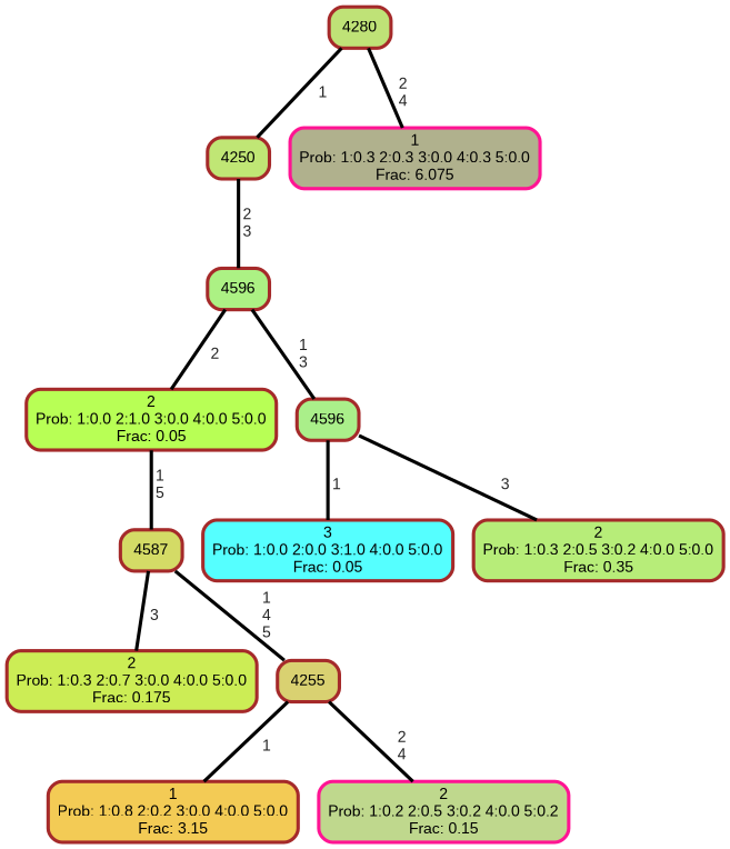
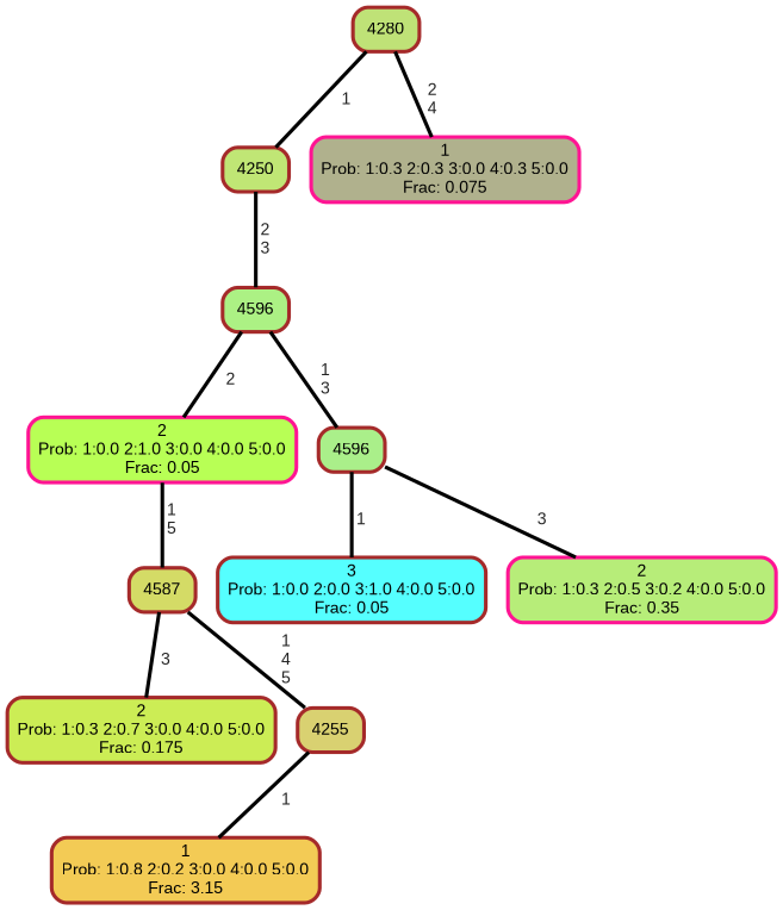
  graph {
    fontname="Liberation Sans"
    ranksep="0 equally"
    splines=straight
    node [color=brown fontcolor=black fontname="Liberation Sans" penwidth=3 shape=box style="filled, rounded"]
    edge [color=black fontcolor=grey14 fontname="Liberation Sans" fontweight=bold penwidth=3]
-   n1 [fillcolor="#b8ff55" label="2\nProb: 1:0.0 2:1.0 3:0.0 4:0.0 5:0.0\nFrac: 0.05"]
+   n1 [color=deeppink fillcolor="#b8ff55" label="2\nProb: 1:0.0 2:1.0 3:0.0 4:0.0 5:0.0\nFrac: 0.05"]
    n2 [fillcolor="#d4db66" label=4587]
    n3 [fillcolor="#acf184" label=4596]
    n4 [fillcolor="#aaef8a" label=4596]
    n5 [fillcolor="#55ffff" label="3\nProb: 1:0.0 2:0.0 3:1.0 4:0.0 5:0.0\nFrac: 0.05"]
-   n6 [fillcolor="#b7ed79" label="2\nProb: 1:0.3 2:0.5 3:0.2 4:0.0 5:0.0\nFrac: 0.35"]
+   n6 [color=deeppink fillcolor="#b7ed79" label="2\nProb: 1:0.3 2:0.5 3:0.2 4:0.0 5:0.0\nFrac: 0.35"]
    n7 [fillcolor="#c0e675" label=4250]
    n8 [fillcolor="#cced55" label="2\nProb: 1:0.3 2:0.7 3:0.0 4:0.0 5:0.0\nFrac: 0.175"]
    n9 [fillcolor="#d9d171" label=4255]
    n10 [fillcolor="#f3cb55" label="1\nProb: 1:0.8 2:0.2 3:0.0 4:0.0 5:0.0\nFrac: 3.15"]
-   n11 [color=deeppink fillcolor="#bfd88d" label="2\nProb: 1:0.2 2:0.5 3:0.2 4:0.0 5:0.2\nFrac: 0.15"]
    n12 [fillcolor="#bfe277" label=4280]
-   n13 [color=deeppink fillcolor="#b0b18d" label="1\nProb: 1:0.3 2:0.3 3:0.0 4:0.3 5:0.0\nFrac: 6.075"]
+   n13 [color=deeppink fillcolor="#b0b18d" label="1\nProb: 1:0.3 2:0.3 3:0.0 4:0.3 5:0.0\nFrac: 0.075"]
    subgraph sub_1 {
      rank=same
    }
    n1 -- n2 [label=" 1\n 5"]
    n2 -- n8 [label=" 3"]
    n2 -- n9 [label=" 1\n 4\n 5"]
    n3 -- n1 [label=" 2"]
    n3 -- n4 [label=" 1\n 3"]
    n4 -- n5 [label=" 1"]
    n4 -- n6 [label=" 3"]
    n7 -- n3 [label=" 2\n 3"]
    n9 -- n10 [label=" 1"]
-   n9 -- n11 [label=" 2\n 4"]
    n12 -- n7 [label=" 1"]
    n12 -- n13 [label=" 2\n 4"]
  }
